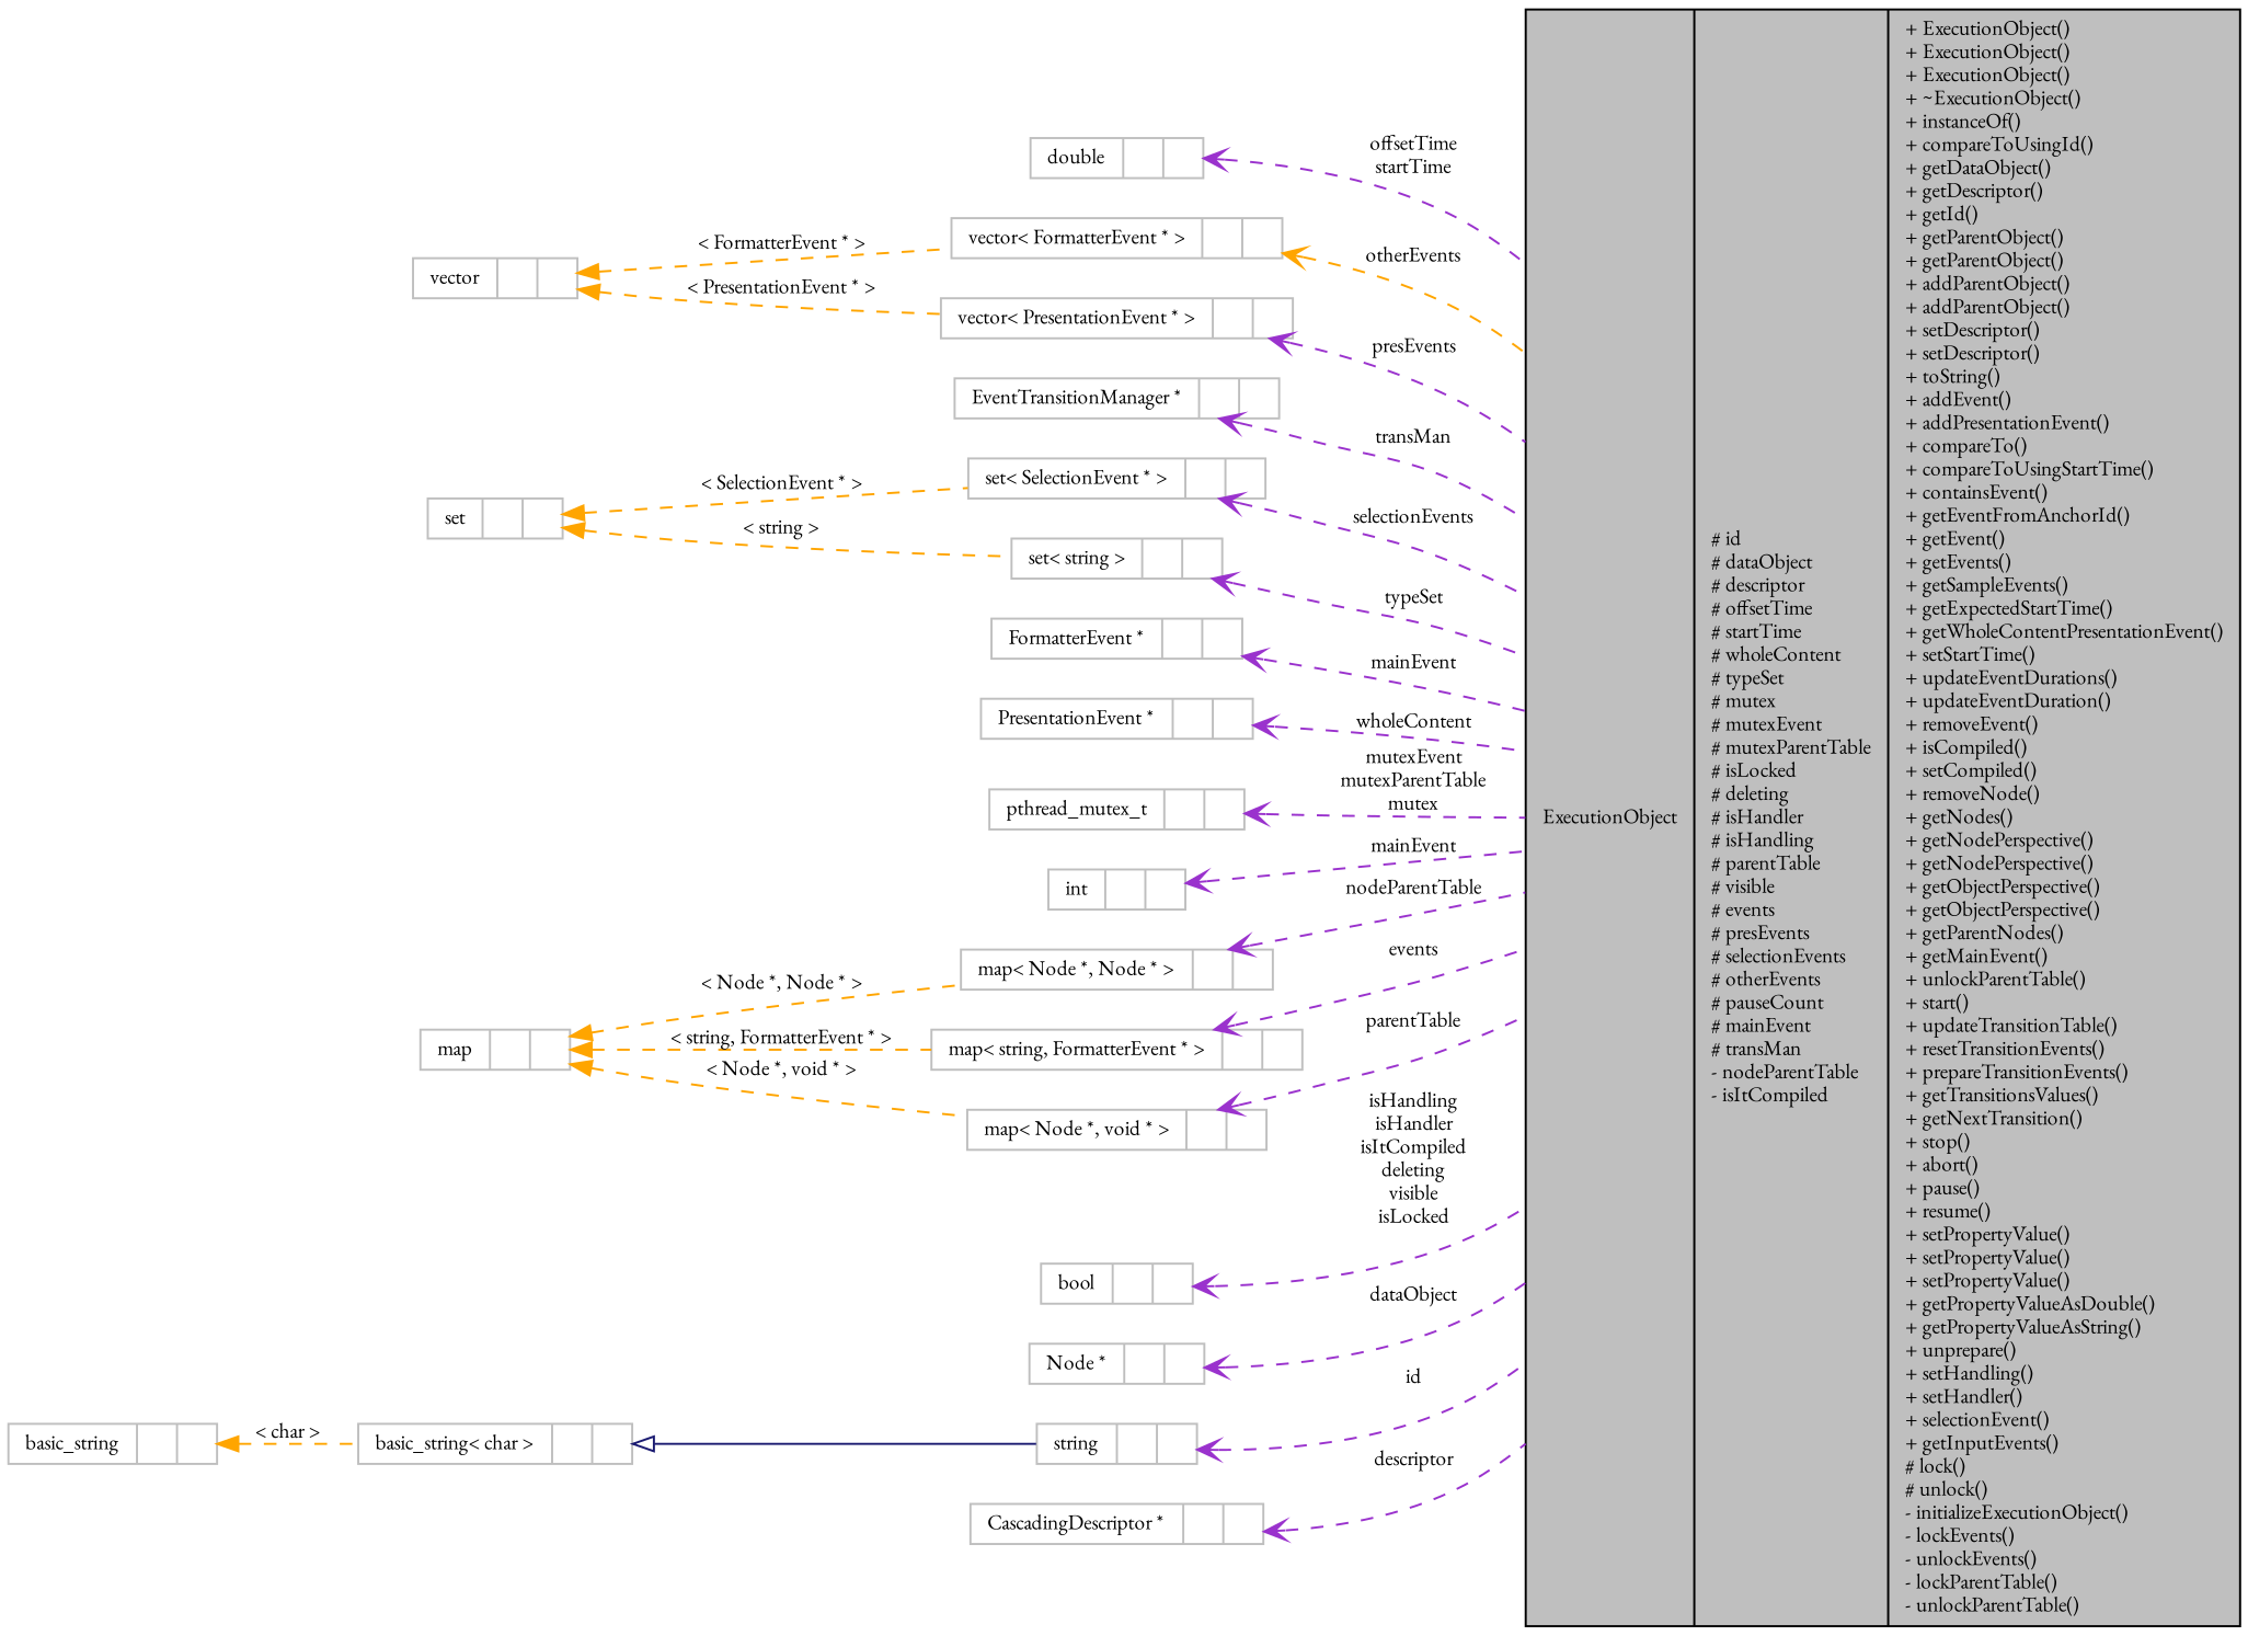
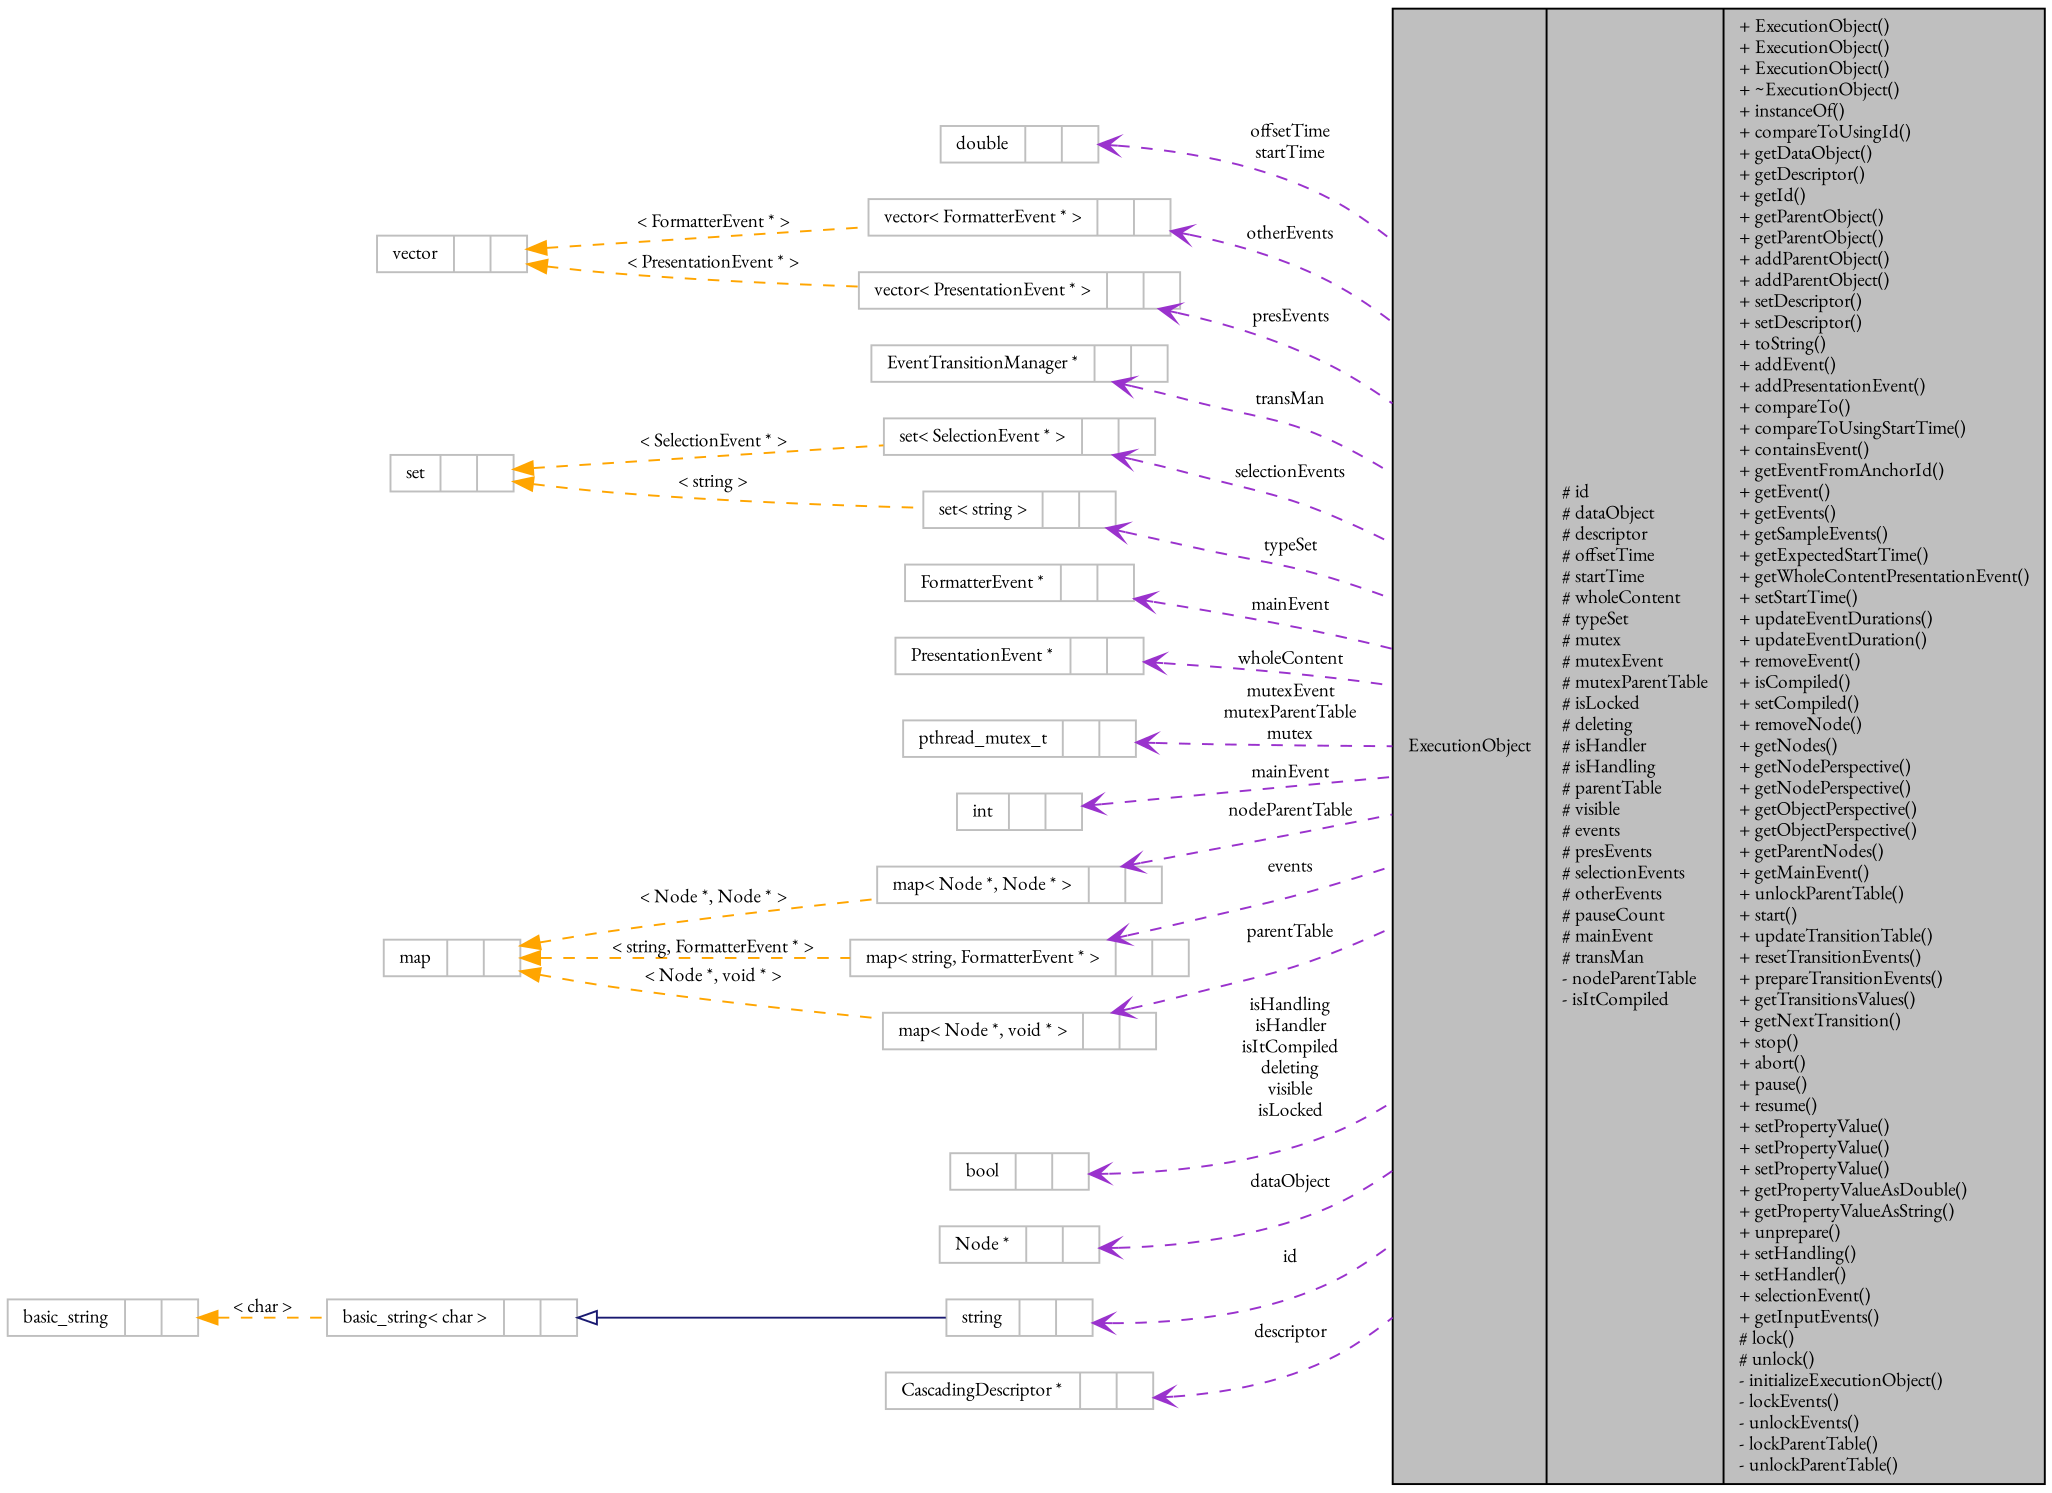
  digraph {
    fontname="EB Garamond"
    rankdir=LR
    node [color=grey75 fillcolor=white fontname="EB Garamond" fontsize=10 shape=record style=filled]
    edge [arrowtail=open color=darkorchid3 dir=back fontname="EB Garamond" fontsize=10 labelfontname="FreeSans.ttf" labelfontsize=10 style=dashed]
    n1 [color=black fillcolor=grey75 fontcolor=black height=0.2 label="{ExecutionObject\n|# id\l# dataObject\l# descriptor\l# offsetTime\l# startTime\l# wholeContent\l# typeSet\l# mutex\l# mutexEvent\l# mutexParentTable\l# isLocked\l# deleting\l# isHandler\l# isHandling\l# parentTable\l# visible\l# events\l# presEvents\l# selectionEvents\l# otherEvents\l# pauseCount\l# mainEvent\l# transMan\l- nodeParentTable\l- isItCompiled\l|+ ExecutionObject()\l+ ExecutionObject()\l+ ExecutionObject()\l+ ~ExecutionObject()\l+ instanceOf()\l+ compareToUsingId()\l+ getDataObject()\l+ getDescriptor()\l+ getId()\l+ getParentObject()\l+ getParentObject()\l+ addParentObject()\l+ addParentObject()\l+ setDescriptor()\l+ setDescriptor()\l+ toString()\l+ addEvent()\l+ addPresentationEvent()\l+ compareTo()\l+ compareToUsingStartTime()\l+ containsEvent()\l+ getEventFromAnchorId()\l+ getEvent()\l+ getEvents()\l+ getSampleEvents()\l+ getExpectedStartTime()\l+ getWholeContentPresentationEvent()\l+ setStartTime()\l+ updateEventDurations()\l+ updateEventDuration()\l+ removeEvent()\l+ isCompiled()\l+ setCompiled()\l+ removeNode()\l+ getNodes()\l+ getNodePerspective()\l+ getNodePerspective()\l+ getObjectPerspective()\l+ getObjectPerspective()\l+ getParentNodes()\l+ getMainEvent()\l+ unlockParentTable()\l+ start()\l+ updateTransitionTable()\l+ resetTransitionEvents()\l+ prepareTransitionEvents()\l+ getTransitionsValues()\l+ getNextTransition()\l+ stop()\l+ abort()\l+ pause()\l+ resume()\l+ setPropertyValue()\l+ setPropertyValue()\l+ setPropertyValue()\l+ getPropertyValueAsDouble()\l+ getPropertyValueAsString()\l+ unprepare()\l+ setHandling()\l+ setHandler()\l+ selectionEvent()\l+ getInputEvents()\l# lock()\l# unlock()\l- initializeExecutionObject()\l- lockEvents()\l- unlockEvents()\l- lockParentTable()\l- unlockParentTable()\l}" width=0.4]
    n2 [height=0.2 label="{double\n||}" width=0.4]
    n3 [height=0.2 label="{vector\< FormatterEvent * \>\n||}" width=0.4]
    n4 [height=0.2 label="{vector\n||}" width=0.4]
    n5 [height=0.2 label="{vector\< PresentationEvent * \>\n||}" width=0.4]
    n6 [height=0.2 label="{EventTransitionManager *\n||}" width=0.4]
    n7 [height=0.2 label="{set\< SelectionEvent * \>\n||}" width=0.4]
    n8 [height=0.2 label="{set\n||}" width=0.4]
    n9 [height=0.2 label="{set\< string \>\n||}" width=0.4]
    n10 [height=0.2 label="{FormatterEvent *\n||}" width=0.4]
    n11 [height=0.2 label="{PresentationEvent *\n||}" width=0.4]
    n12 [height=0.2 label="{pthread_mutex_t\n||}" width=0.4]
    n13 [height=0.2 label="{int\n||}" width=0.4]
    n14 [height=0.2 label="{map\< Node *, Node * \>\n||}" width=0.4]
    n15 [height=0.2 label="{map\n||}" width=0.4]
    n16 [height=0.2 label="{map\< string, FormatterEvent * \>\n||}" width=0.4]
    n17 [height=0.2 label="{map\< Node *, void * \>\n||}" width=0.4]
    n18 [height=0.2 label="{bool\n||}" width=0.4]
    n19 [height=0.2 label="{Node *\n||}" width=0.4]
    n20 [height=0.2 label="{string\n||}" width=0.4]
    n21 [height=0.2 label="{basic_string\< char \>\n||}" width=0.4]
    n22 [height=0.2 label="{basic_string\n||}" width=0.4]
    n23 [height=0.2 label="{CascadingDescriptor *\n||}" width=0.4]
    n2 -> n1 [label="offsetTime\nstartTime"]
-   n3 -> n1 [color=orange label=otherEvents]
+   n3 -> n1 [label=otherEvents]
    n4 -> n3 [color=orange label="\< FormatterEvent * \>" arrowtail=""]
    n4 -> n5 [color=orange label="\< PresentationEvent * \>" arrowtail=""]
    n5 -> n1 [label=presEvents]
    n6 -> n1 [label=transMan]
    n7 -> n1 [label=selectionEvents]
    n8 -> n7 [color=orange label="\< SelectionEvent * \>" arrowtail=""]
    n8 -> n9 [color=orange label="\< string \>" arrowtail=""]
    n9 -> n1 [label=typeSet]
    n10 -> n1 [label=mainEvent]
    n11 -> n1 [label=wholeContent]
    n12 -> n1 [label="mutexEvent\nmutexParentTable\nmutex"]
    n13 -> n1 [label=mainEvent]
    n14 -> n1 [label=nodeParentTable]
    n15 -> n14 [color=orange label="\< Node *, Node * \>" arrowtail=""]
    n15 -> n16 [color=orange label="\< string, FormatterEvent * \>" arrowtail=""]
    n15 -> n17 [color=orange label="\< Node *, void * \>" arrowtail=""]
    n16 -> n1 [label=events]
    n17 -> n1 [label=parentTable]
    n18 -> n1 [label="isHandling\nisHandler\nisItCompiled\ndeleting\nvisible\nisLocked"]
    n19 -> n1 [label=dataObject]
    n20 -> n1 [label=id]
    n21 -> n20 [arrowtail=empty color=midnightblue style=solid]
    n22 -> n21 [color=orange label="\< char \>" arrowtail=""]
    n23 -> n1 [label=descriptor]
  }
